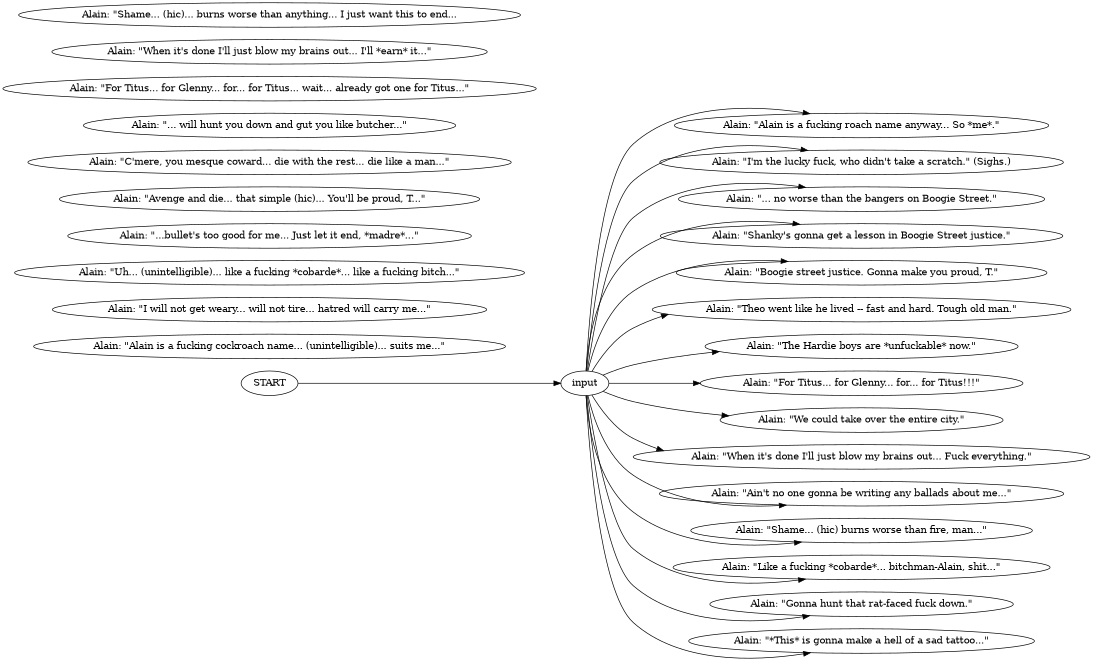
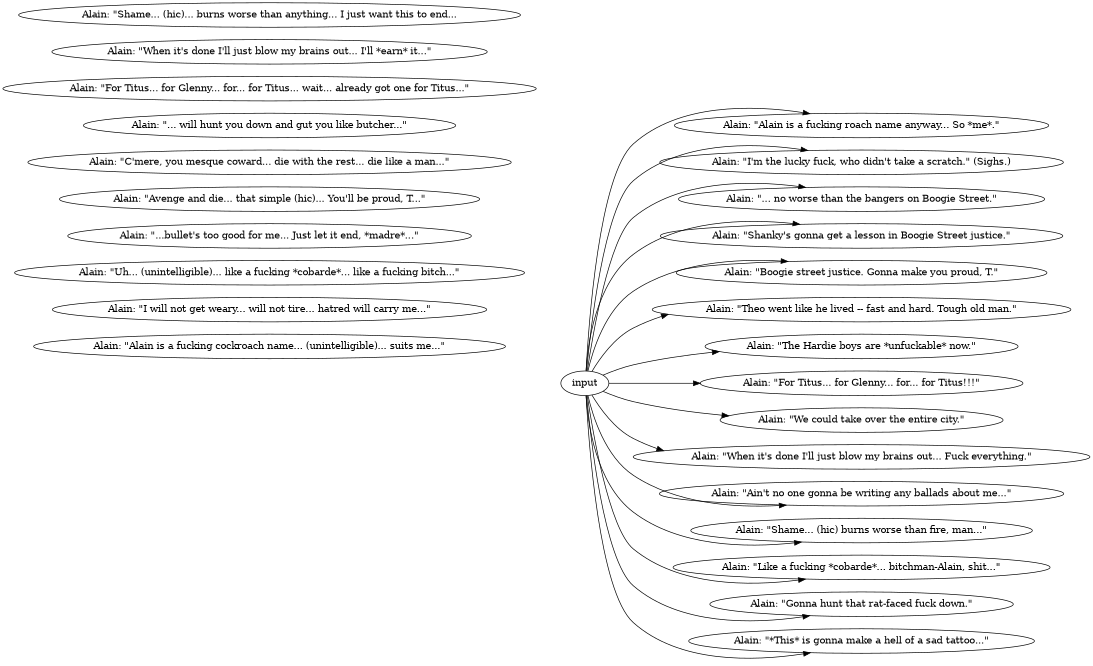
  digraph {
    rankdir=LR
-   n1 [label=START]
    n2 [label=input]
    n3 [label="Alain: \"Alain is a fucking roach name anyway... So *me*.\""]
    n4 [label="Alain: \"I'm the lucky fuck, who didn't take a scratch.\" (Sighs.)"]
    n5 [label="Alain: \"... no worse than the bangers on Boogie Street.\""]
    n6 [label="Alain: \"Shanky's gonna get a lesson in Boogie Street justice.\""]
    n7 [label="Alain: \"Boogie street justice. Gonna make you proud, T.\""]
    n8 [label="Alain: \"Theo went like he lived -- fast and hard. Tough old man.\""]
    n9 [label="Alain: \"The Hardie boys are *unfuckable* now.\""]
    n10 [label="Alain: \"For Titus... for Glenny... for... for Titus!!!\""]
    n11 [label="Alain: \"We could take over the entire city.\""]
    n12 [label="Alain: \"When it's done I'll just blow my brains out... Fuck everything.\""]
    n13 [label="Alain: \"Ain't no one gonna be writing any ballads about me...\""]
    n14 [label="Alain: \"Shame... (hic) burns worse than fire, man...\""]
    n15 [label="Alain: \"Like a fucking *cobarde*... bitchman-Alain, shit...\""]
    n16 [label="Alain: \"Gonna hunt that rat-faced fuck down.\""]
    n17 [label="Alain: \"*This* is gonna make a hell of a sad tattoo...\""]
    n18 [label="Alain: \"Alain is a fucking cockroach name... (unintelligible)... suits me...\""]
    n19 [label="Alain: \"I will not get weary... will not tire... hatred will carry me...\""]
    n20 [label="Alain: \"Uh... (unintelligible)... like a fucking *cobarde*... like a fucking bitch...\""]
    n21 [label="Alain: \"...bullet's too good for me... Just let it end, *madre*...\""]
    n22 [label="Alain: \"Avenge and die... that simple (hic)... You'll be proud, T...\""]
    n23 [label="Alain: \"C'mere, you mesque coward... die with the rest... die like a man...\""]
    n24 [label="Alain: \"... will hunt you down and gut you like butcher...\""]
    n25 [label="Alain: \"For Titus... for Glenny... for... for Titus... wait... already got one for Titus...\""]
    n26 [label="Alain: \"When it's done I'll just blow my brains out... I'll *earn* it...\""]
    n27 [label="Alain: \"Shame... (hic)... burns worse than anything... I just want this to end..."]
-   n1 -> n2
    n2 -> n3
    n2 -> n4
    n2 -> n5
    n2 -> n6
    n2 -> n7
    n2 -> n8
    n2 -> n9
    n2 -> n10
    n2 -> n11
    n2 -> n12
    n2 -> n13
    n2 -> n14
    n2 -> n15
    n2 -> n16
    n2 -> n17
  }
